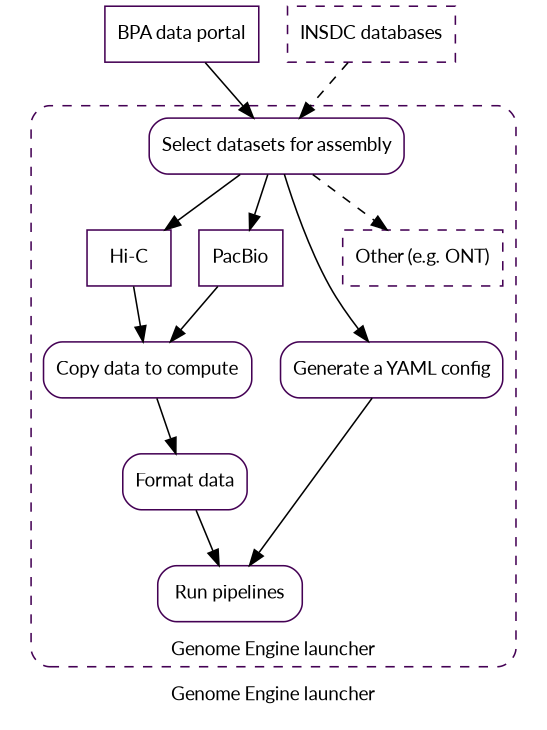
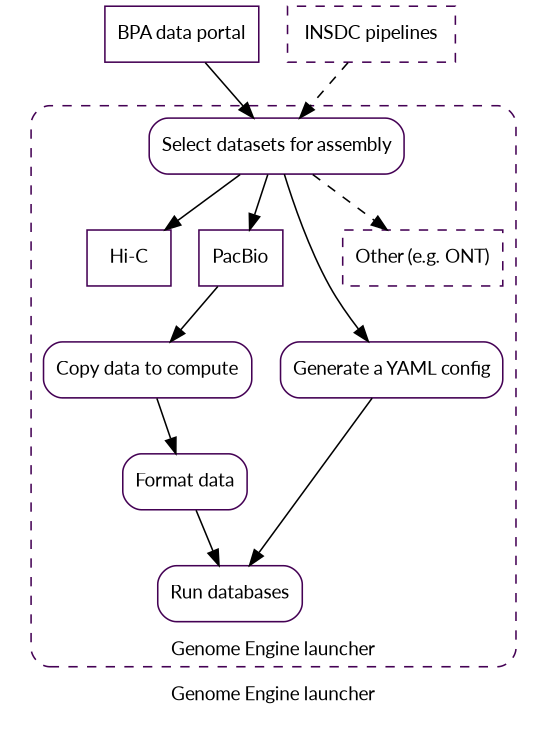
  digraph {
    compound=true
    fontname=lato
    fontsize=12
    splines=true
    node [color="#440154" fontname=lato fontsize=12 shape=solid style=rounded]
    edge [fontname=lato fontsize=10]
    n1 [label="Select datasets for assembly"]
    n2 [label="Hi-C" style=""]
    n3 [label=PacBio style=""]
    n4 [label="Copy data to compute"]
    n5 [label="Generate a YAML config"]
-   n6 [label="Run pipelines"]
+   n6 [label="Run databases"]
    n7 [label="Other (e.g. ONT)" style=dashed]
    n8 [label="Format data"]
    n9 [label="BPA data portal" style=""]
-   n10 [label="INSDC databases" style=dashed]
+   n10 [label="INSDC pipelines" style=dashed]
    subgraph cluster_1 {
      color=none
      label="Genome Engine launcher"
      labelloc=b
      style=solid
      subgraph cluster_2 {
        color="#440154"
        labelloc=b
        style="dashed,rounded"
        n1
        n2
        n3
        n4
        n5
        n6
        n7
        n8
      }
    }
    n1 -> n2
    n1 -> n3
    n1 -> n5
    n1 -> n7 [style=dashed]
-   n2 -> n4
    n3 -> n4
    n4 -> n8
    n5 -> n6
    n8 -> n6
    n9 -> n1
    n10 -> n1 [style=dashed]
  }
